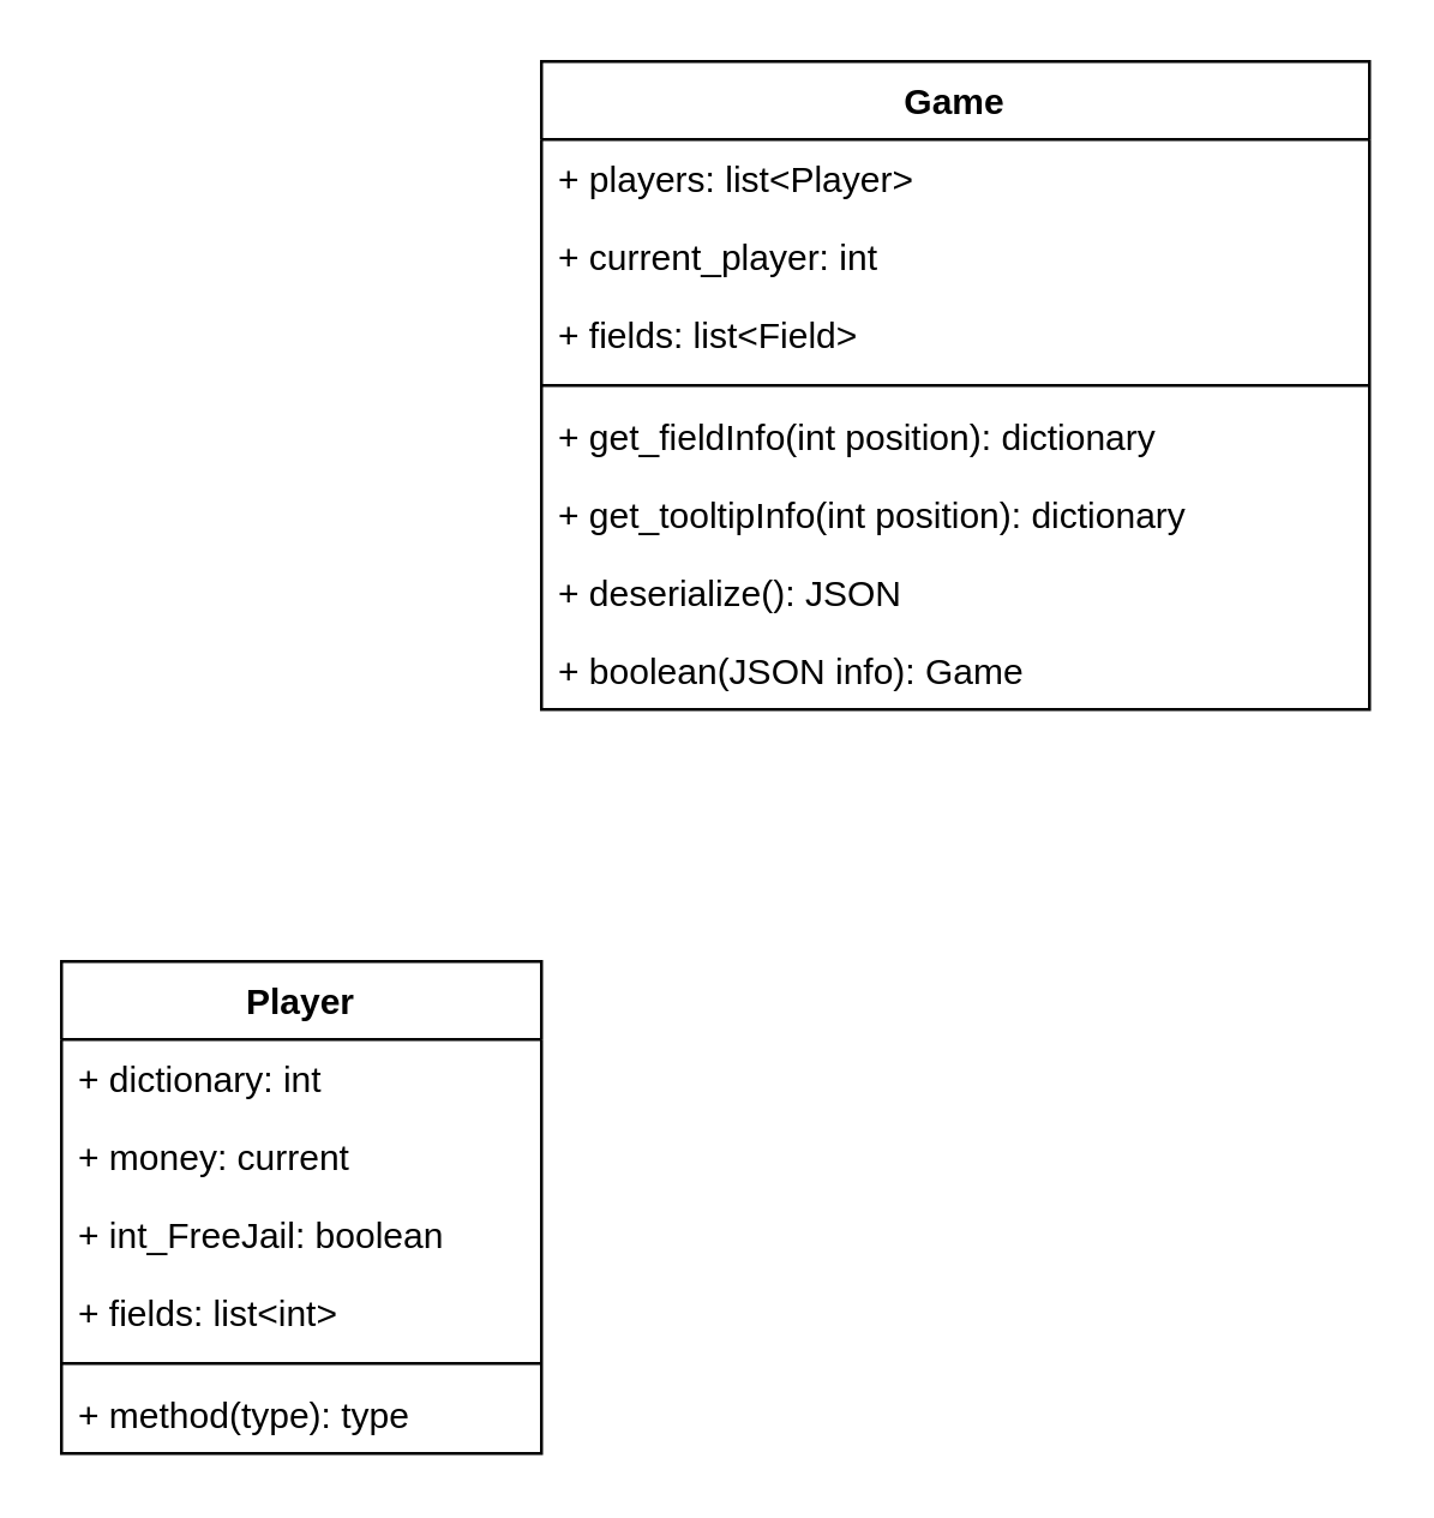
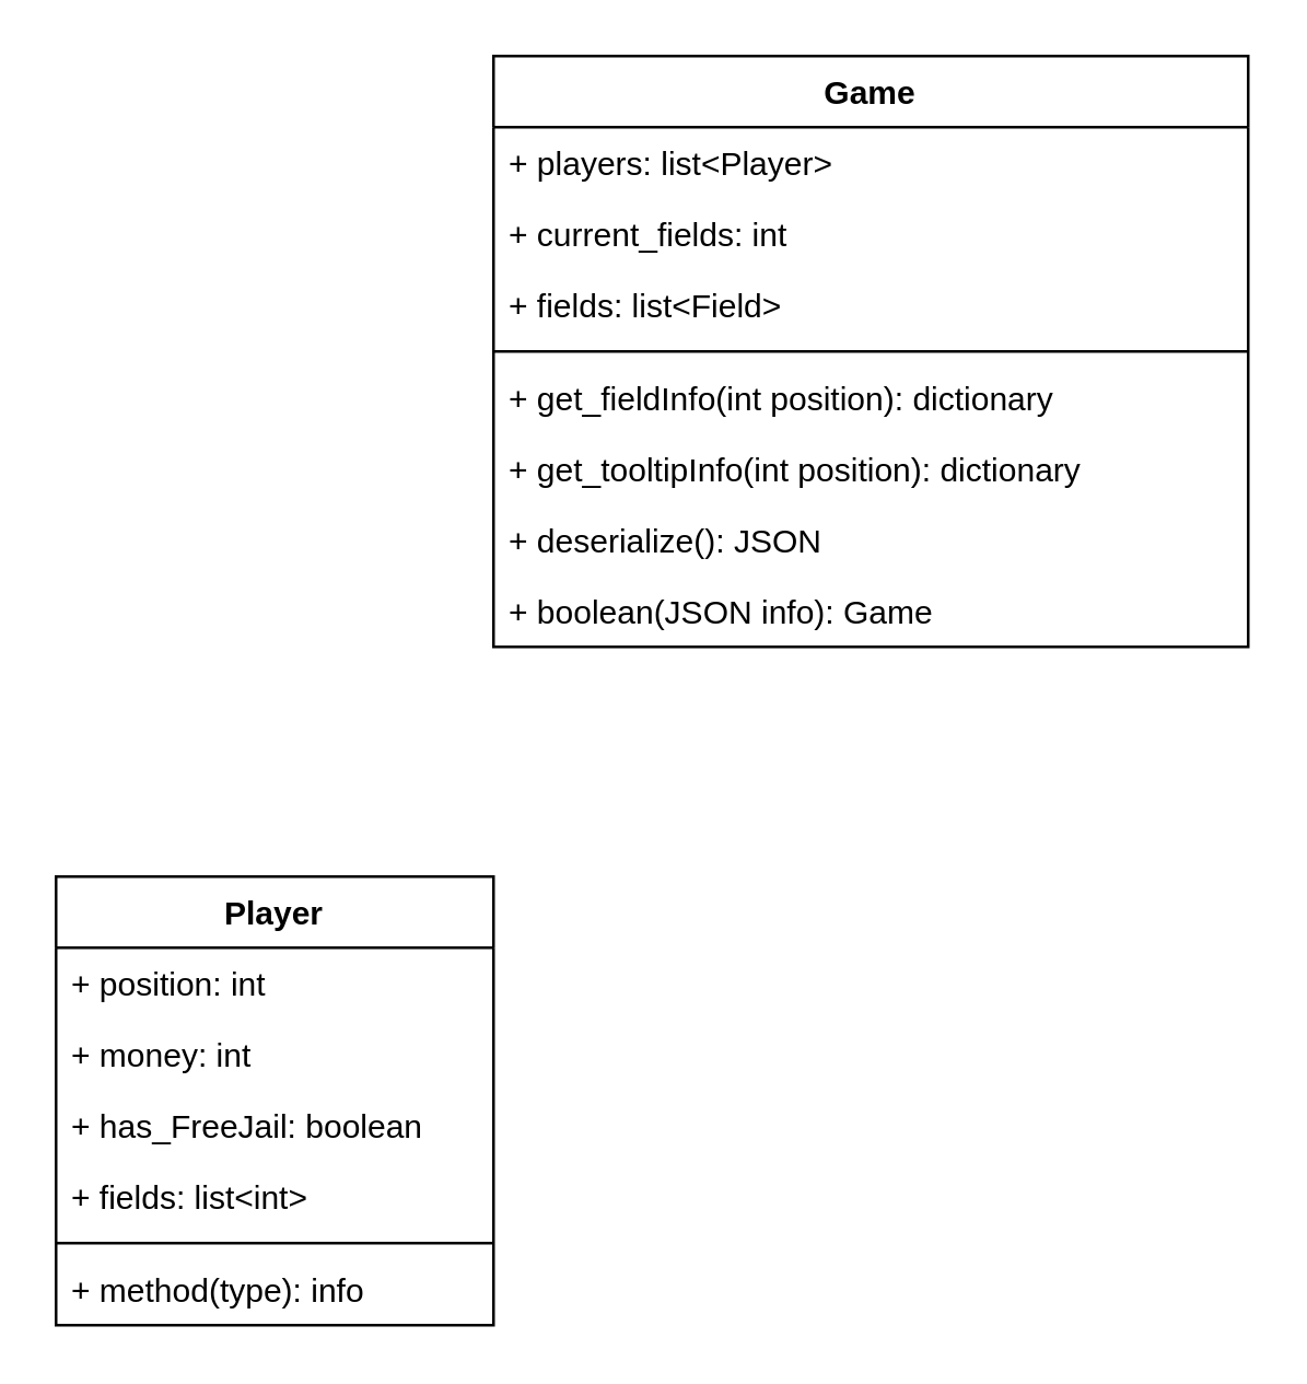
  <mxCell id="0" />
  <mxCell id="1" parent="0" />
  <mxCell id="2" value="Game" style="swimlane;fontStyle=1;align=center;verticalAlign=top;childLayout=stackLayout;horizontal=1;startSize=26;horizontalStack=0;resizeParent=1;resizeParentMax=0;resizeLast=0;collapsible=1;marginBottom=0;" vertex="1" parent="1"><mxGeometry x="180" y="20" width="276" height="216" as="geometry" /></mxCell>
  <mxCell id="3" value="+ players: list&lt;Player&gt;" style="text;strokeColor=none;fillColor=none;align=left;verticalAlign=top;spacingLeft=4;spacingRight=4;overflow=hidden;rotatable=0;points=[[0,0.5],[1,0.5]];portConstraint=eastwest;" vertex="1" parent="2"><mxGeometry y="26" width="276" height="26" as="geometry" /></mxCell>
- <mxCell id="4" value="+ current_player: int" style="text;strokeColor=none;fillColor=none;align=left;verticalAlign=top;spacingLeft=4;spacingRight=4;overflow=hidden;rotatable=0;points=[[0,0.5],[1,0.5]];portConstraint=eastwest;" vertex="1" parent="2"><mxGeometry y="52" width="276" height="26" as="geometry" /></mxCell>
+ <mxCell id="4" value="+ current_fields: int" style="text;strokeColor=none;fillColor=none;align=left;verticalAlign=top;spacingLeft=4;spacingRight=4;overflow=hidden;rotatable=0;points=[[0,0.5],[1,0.5]];portConstraint=eastwest;" vertex="1" parent="2"><mxGeometry y="52" width="276" height="26" as="geometry" /></mxCell>
  <mxCell id="5" value="+ fields: list&lt;Field&gt;" style="text;strokeColor=none;fillColor=none;align=left;verticalAlign=top;spacingLeft=4;spacingRight=4;overflow=hidden;rotatable=0;points=[[0,0.5],[1,0.5]];portConstraint=eastwest;" vertex="1" parent="2"><mxGeometry y="78" width="276" height="26" as="geometry" /></mxCell>
  <mxCell id="6" value="" style="line;strokeWidth=1;fillColor=none;align=left;verticalAlign=middle;spacingTop=-1;spacingLeft=3;spacingRight=3;rotatable=0;labelPosition=right;points=[];portConstraint=eastwest;" vertex="1" parent="2"><mxGeometry y="104" width="276" height="8" as="geometry" /></mxCell>
  <mxCell id="7" value="+ get_fieldInfo(int position): dictionary" style="text;strokeColor=none;fillColor=none;align=left;verticalAlign=top;spacingLeft=4;spacingRight=4;overflow=hidden;rotatable=0;points=[[0,0.5],[1,0.5]];portConstraint=eastwest;" vertex="1" parent="2"><mxGeometry y="112" width="276" height="26" as="geometry" /></mxCell>
  <mxCell id="8" value="+ get_tooltipInfo(int position): dictionary" style="text;strokeColor=none;fillColor=none;align=left;verticalAlign=top;spacingLeft=4;spacingRight=4;overflow=hidden;rotatable=0;points=[[0,0.5],[1,0.5]];portConstraint=eastwest;" vertex="1" parent="2"><mxGeometry y="138" width="276" height="26" as="geometry" /></mxCell>
  <mxCell id="9" value="+ deserialize(): JSON" style="text;strokeColor=none;fillColor=none;align=left;verticalAlign=top;spacingLeft=4;spacingRight=4;overflow=hidden;rotatable=0;points=[[0,0.5],[1,0.5]];portConstraint=eastwest;" vertex="1" parent="2"><mxGeometry y="164" width="276" height="26" as="geometry" /></mxCell>
  <mxCell id="10" value="+ boolean(JSON info): Game" style="text;strokeColor=none;fillColor=none;align=left;verticalAlign=top;spacingLeft=4;spacingRight=4;overflow=hidden;rotatable=0;points=[[0,0.5],[1,0.5]];portConstraint=eastwest;" vertex="1" parent="2"><mxGeometry y="190" width="276" height="26" as="geometry" /></mxCell>
  <mxCell id="11" value="Player" style="swimlane;fontStyle=1;align=center;verticalAlign=top;childLayout=stackLayout;horizontal=1;startSize=26;horizontalStack=0;resizeParent=1;resizeParentMax=0;resizeLast=0;collapsible=1;marginBottom=0;" vertex="1" parent="1"><mxGeometry x="20" y="320" width="160" height="164" as="geometry"><mxRectangle x="190" y="470" width="70" height="26" as="alternateBounds" /></mxGeometry></mxCell>
- <mxCell id="12" value="+ dictionary: int" style="text;strokeColor=none;fillColor=none;align=left;verticalAlign=top;spacingLeft=4;spacingRight=4;overflow=hidden;rotatable=0;points=[[0,0.5],[1,0.5]];portConstraint=eastwest;" vertex="1" parent="11"><mxGeometry y="26" width="160" height="26" as="geometry" /></mxCell>
- <mxCell id="13" value="+ money: current" style="text;strokeColor=none;fillColor=none;align=left;verticalAlign=top;spacingLeft=4;spacingRight=4;overflow=hidden;rotatable=0;points=[[0,0.5],[1,0.5]];portConstraint=eastwest;" vertex="1" parent="11"><mxGeometry y="52" width="160" height="26" as="geometry" /></mxCell>
- <mxCell id="14" value="+ int_FreeJail: boolean" style="text;strokeColor=none;fillColor=none;align=left;verticalAlign=top;spacingLeft=4;spacingRight=4;overflow=hidden;rotatable=0;points=[[0,0.5],[1,0.5]];portConstraint=eastwest;" vertex="1" parent="11"><mxGeometry y="78" width="160" height="26" as="geometry" /></mxCell>
+ <mxCell id="12" value="+ position: int" style="text;strokeColor=none;fillColor=none;align=left;verticalAlign=top;spacingLeft=4;spacingRight=4;overflow=hidden;rotatable=0;points=[[0,0.5],[1,0.5]];portConstraint=eastwest;" vertex="1" parent="11"><mxGeometry y="26" width="160" height="26" as="geometry" /></mxCell>
+ <mxCell id="13" value="+ money: int" style="text;strokeColor=none;fillColor=none;align=left;verticalAlign=top;spacingLeft=4;spacingRight=4;overflow=hidden;rotatable=0;points=[[0,0.5],[1,0.5]];portConstraint=eastwest;" vertex="1" parent="11"><mxGeometry y="52" width="160" height="26" as="geometry" /></mxCell>
+ <mxCell id="14" value="+ has_FreeJail: boolean" style="text;strokeColor=none;fillColor=none;align=left;verticalAlign=top;spacingLeft=4;spacingRight=4;overflow=hidden;rotatable=0;points=[[0,0.5],[1,0.5]];portConstraint=eastwest;" vertex="1" parent="11"><mxGeometry y="78" width="160" height="26" as="geometry" /></mxCell>
  <mxCell id="15" value="+ fields: list&lt;int&gt;" style="text;strokeColor=none;fillColor=none;align=left;verticalAlign=top;spacingLeft=4;spacingRight=4;overflow=hidden;rotatable=0;points=[[0,0.5],[1,0.5]];portConstraint=eastwest;" vertex="1" parent="11"><mxGeometry y="104" width="160" height="26" as="geometry" /></mxCell>
  <mxCell id="16" value="" style="line;strokeWidth=1;fillColor=none;align=left;verticalAlign=middle;spacingTop=-1;spacingLeft=3;spacingRight=3;rotatable=0;labelPosition=right;points=[];portConstraint=eastwest;" vertex="1" parent="11"><mxGeometry y="130" width="160" height="8" as="geometry" /></mxCell>
- <mxCell id="17" value="+ method(type): type" style="text;strokeColor=none;fillColor=none;align=left;verticalAlign=top;spacingLeft=4;spacingRight=4;overflow=hidden;rotatable=0;points=[[0,0.5],[1,0.5]];portConstraint=eastwest;" vertex="1" parent="11"><mxGeometry y="138" width="160" height="26" as="geometry" /></mxCell>
+ <mxCell id="17" value="+ method(type): info" style="text;strokeColor=none;fillColor=none;align=left;verticalAlign=top;spacingLeft=4;spacingRight=4;overflow=hidden;rotatable=0;points=[[0,0.5],[1,0.5]];portConstraint=eastwest;" vertex="1" parent="11"><mxGeometry y="138" width="160" height="26" as="geometry" /></mxCell>
